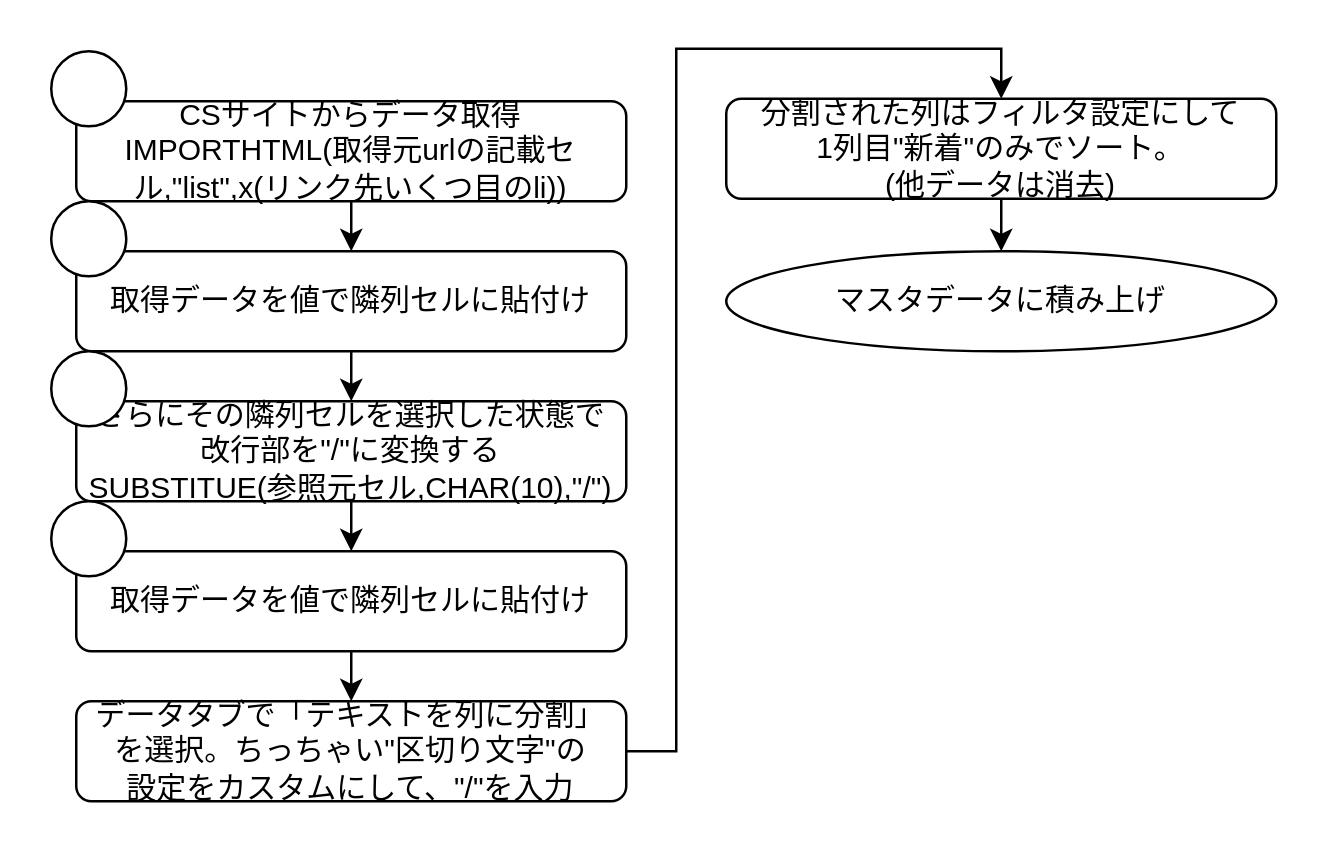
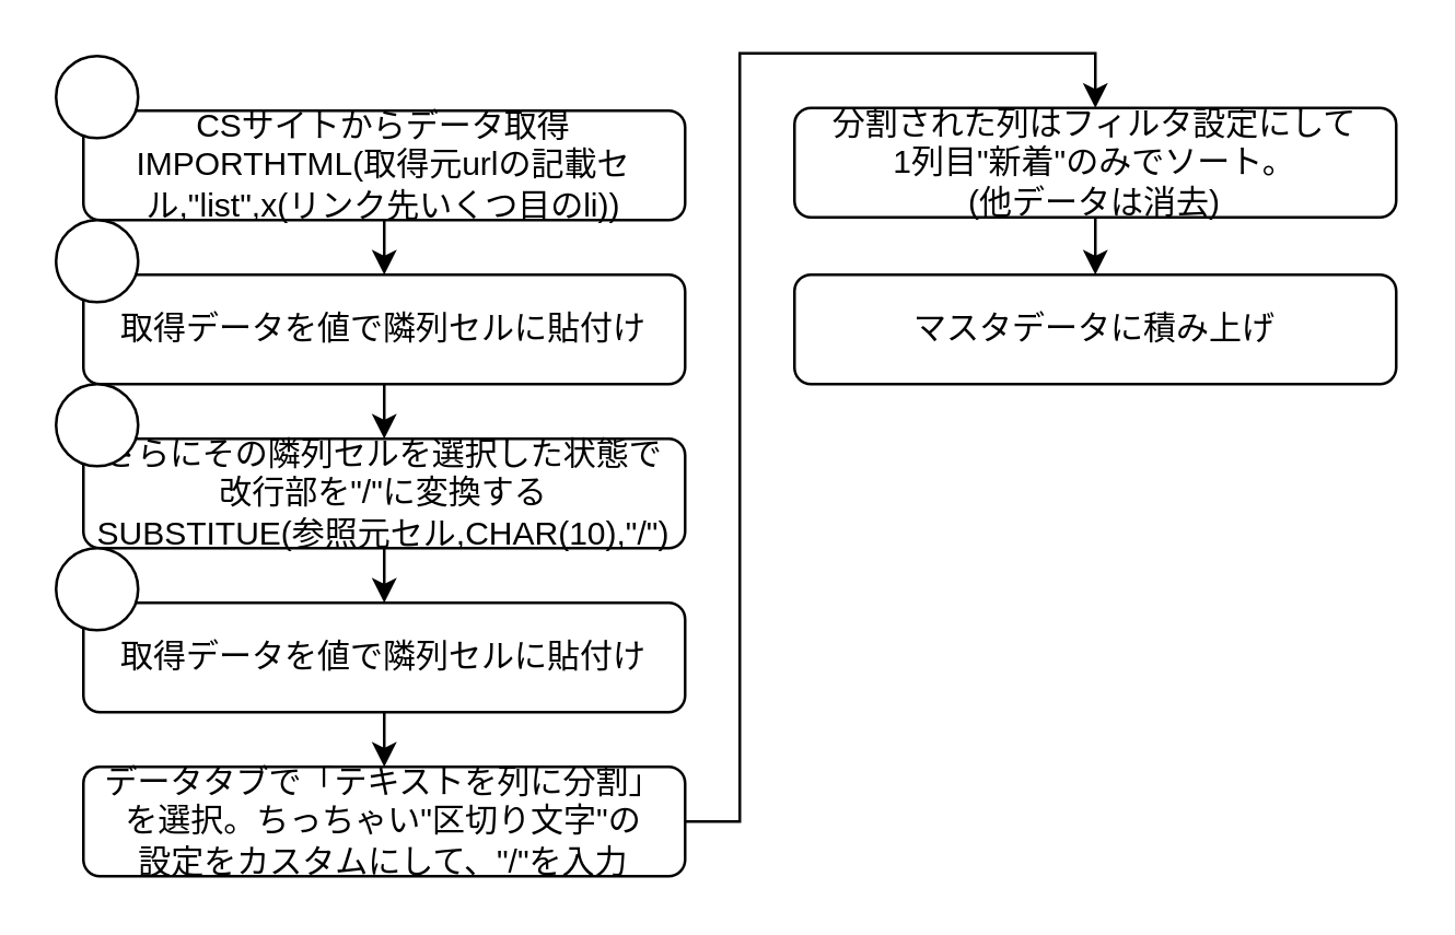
  <mxCell id="0" />
  <mxCell id="1" parent="0" />
  <mxCell id="2" value="CSサイトからデータ取得&lt;br&gt;IMPORTHTML(取得元urlの記載セル,&quot;list&quot;,x(リンク先いくつ目のli))" style="rounded=1;whiteSpace=wrap;html=1;" parent="1" vertex="1"><mxGeometry x="30" y="40" width="220" height="40" as="geometry" /></mxCell>
  <mxCell id="3" value="" style="endArrow=classic;html=1;exitX=0.5;exitY=1;exitDx=0;exitDy=0;entryX=0.5;entryY=0;entryDx=0;entryDy=0;" parent="1" source="2" target="5" edge="1"><mxGeometry width="50" height="50" relative="1" as="geometry"><mxPoint x="150" y="690" as="sourcePoint" /><mxPoint x="140" y="110" as="targetPoint" /></mxGeometry></mxCell>
  <mxCell id="4" style="edgeStyle=orthogonalEdgeStyle;rounded=0;orthogonalLoop=1;jettySize=auto;html=1;exitX=0.5;exitY=1;exitDx=0;exitDy=0;entryX=0.5;entryY=0;entryDx=0;entryDy=0;" parent="1" source="5" target="7" edge="1"><mxGeometry relative="1" as="geometry" /></mxCell>
  <mxCell id="5" value="取得データを値で隣列セルに貼付け" style="rounded=1;whiteSpace=wrap;html=1;" parent="1" vertex="1"><mxGeometry x="30" y="100" width="220" height="40" as="geometry" /></mxCell>
  <mxCell id="6" style="edgeStyle=orthogonalEdgeStyle;rounded=0;orthogonalLoop=1;jettySize=auto;html=1;exitX=0.5;exitY=1;exitDx=0;exitDy=0;entryX=0.5;entryY=0;entryDx=0;entryDy=0;" parent="1" source="7" target="9" edge="1"><mxGeometry relative="1" as="geometry" /></mxCell>
  <mxCell id="7" value="さらにその隣列セルを選択した状態で&lt;br&gt;改行部を&quot;/&quot;に変換する&lt;br&gt;SUBSTITUE(参照元セル,CHAR(10),&quot;/&quot;)" style="rounded=1;whiteSpace=wrap;html=1;" parent="1" vertex="1"><mxGeometry x="30" y="160" width="220" height="40" as="geometry" /></mxCell>
  <mxCell id="8" style="edgeStyle=orthogonalEdgeStyle;rounded=0;orthogonalLoop=1;jettySize=auto;html=1;exitX=0.5;exitY=1;exitDx=0;exitDy=0;entryX=0.5;entryY=0;entryDx=0;entryDy=0;" parent="1" source="9" target="11" edge="1"><mxGeometry relative="1" as="geometry" /></mxCell>
  <mxCell id="9" value="取得データを値で隣列セルに貼付け" style="rounded=1;whiteSpace=wrap;html=1;" parent="1" vertex="1"><mxGeometry x="30" y="220" width="220" height="40" as="geometry" /></mxCell>
  <mxCell id="10" style="edgeStyle=orthogonalEdgeStyle;rounded=0;orthogonalLoop=1;jettySize=auto;html=1;exitX=1;exitY=0.5;exitDx=0;exitDy=0;entryX=0.5;entryY=0;entryDx=0;entryDy=0;" parent="1" source="11" target="13" edge="1"><mxGeometry relative="1" as="geometry" /></mxCell>
  <mxCell id="11" value="データタブで「テキストを列に分割」&lt;br&gt;を選択。ちっちゃい&quot;区切り文字&quot;の&lt;br&gt;設定をカスタムにして、&quot;/&quot;を入力" style="rounded=1;whiteSpace=wrap;html=1;" parent="1" vertex="1"><mxGeometry x="30" y="280" width="220" height="40" as="geometry" /></mxCell>
  <mxCell id="12" style="edgeStyle=orthogonalEdgeStyle;rounded=0;orthogonalLoop=1;jettySize=auto;html=1;exitX=0.5;exitY=1;exitDx=0;exitDy=0;entryX=0.5;entryY=0;entryDx=0;entryDy=0;" parent="1" source="13" target="14" edge="1"><mxGeometry relative="1" as="geometry" /></mxCell>
  <mxCell id="13" value="分割された列はフィルタ設定にして&lt;br&gt;1列目&quot;新着&quot;のみでソート。&lt;br&gt;(他データは消去)" style="rounded=1;whiteSpace=wrap;html=1;" parent="1" vertex="1"><mxGeometry x="290" y="39" width="220" height="40" as="geometry" /></mxCell>
- <mxCell id="14" value="マスタデータに積み上げ" style="ellipse;whiteSpace=wrap;html=1;" parent="1" vertex="1"><mxGeometry x="290" y="100" width="220" height="40" as="geometry" /></mxCell>
+ <mxCell id="14" value="マスタデータに積み上げ" style="rounded=1;whiteSpace=wrap;html=1;" parent="1" vertex="1"><mxGeometry x="290" y="100" width="220" height="40" as="geometry" /></mxCell>
  <mxCell id="15" value="" style="ellipse;whiteSpace=wrap;html=1;aspect=fixed;" vertex="1" parent="1"><mxGeometry x="20" y="20" width="30" height="30" as="geometry" /></mxCell>
  <mxCell id="16" value="" style="ellipse;whiteSpace=wrap;html=1;aspect=fixed;" vertex="1" parent="1"><mxGeometry x="20" y="80" width="30" height="30" as="geometry" /></mxCell>
  <mxCell id="17" value="" style="ellipse;whiteSpace=wrap;html=1;aspect=fixed;" vertex="1" parent="1"><mxGeometry x="20" y="140" width="30" height="30" as="geometry" /></mxCell>
  <mxCell id="18" value="" style="ellipse;whiteSpace=wrap;html=1;aspect=fixed;" vertex="1" parent="1"><mxGeometry x="20" y="200" width="30" height="30" as="geometry" /></mxCell>
